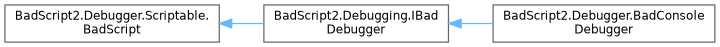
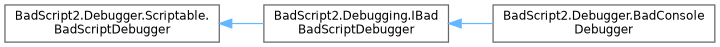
  digraph {
    rankdir=LR
    node [color=grey40 fillcolor=white fontname=Helvetica fontsize=10 shape=box style=filled]
    edge [color=steelblue1 dir=back fontname=Helvetica fontsize=10 labelfontname=Helvetica labelfontsize=10 style=solid]
-   n1 [height=0.2 label="BadScript2.Debugging.IBad\lDebugger" width=0.4]
+   n1 [height=0.2 label="BadScript2.Debugging.IBad\lBadScriptDebugger" width=0.4]
    n2 [height=0.2 label="BadScript2.Debugger.BadConsole\lDebugger" width=0.4]
-   n3 [height=0.2 label="BadScript2.Debugger.Scriptable.\lBadScript" width=0.4]
+   n3 [height=0.2 label="BadScript2.Debugger.Scriptable.\lBadScriptDebugger" width=0.4]
    n1 -> n2
    n3 -> n1
  }
